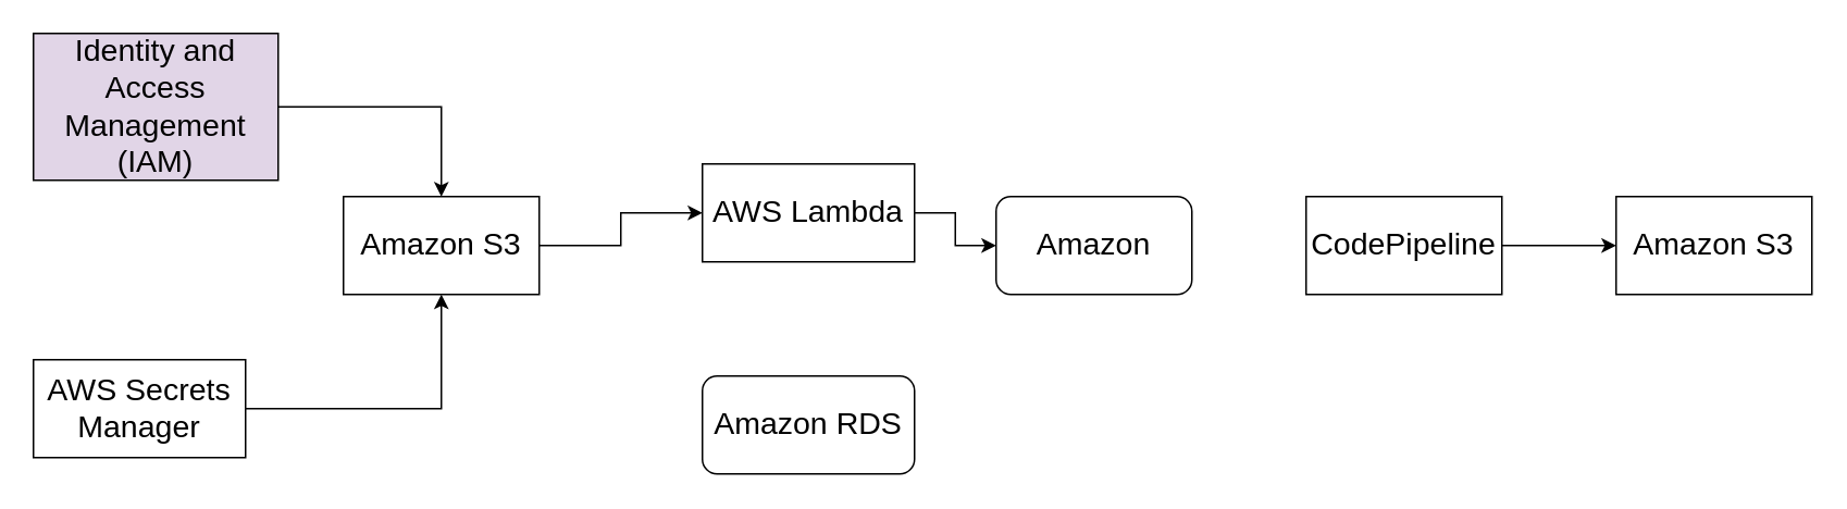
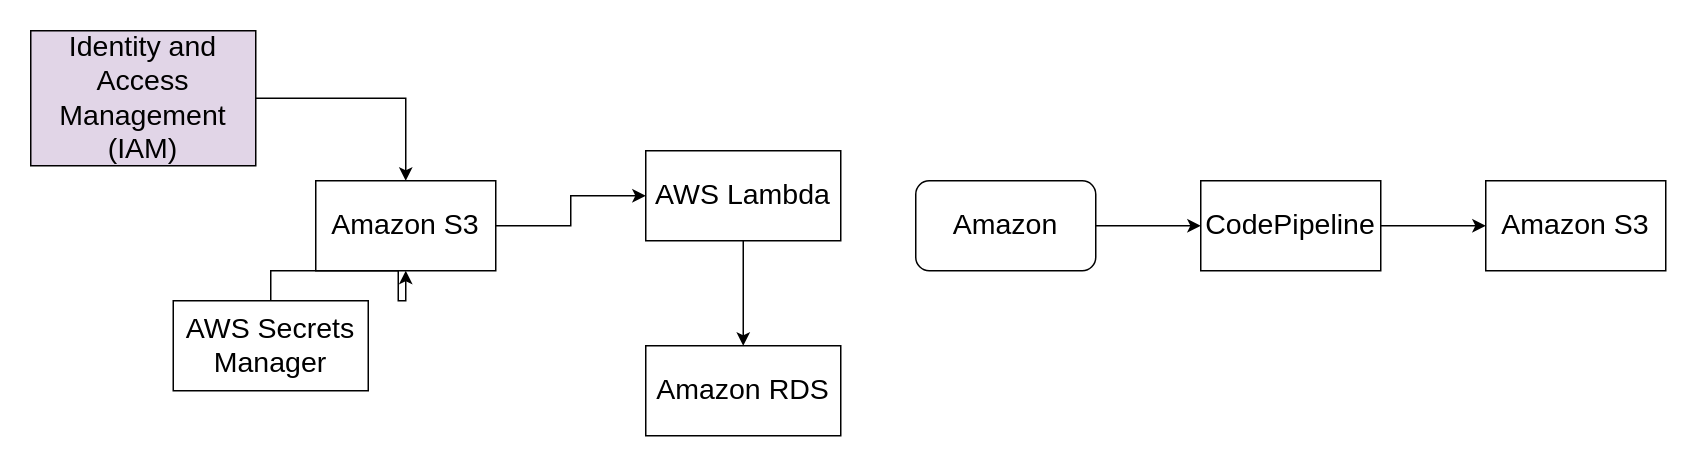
  <mxCell id="0" />
  <mxCell id="1" parent="0" />
- <mxCell id="3" value="" style="edgeStyle=orthogonalEdgeStyle;rounded=0;orthogonalLoop=1;jettySize=auto;html=1;" edge="1" parent="1" source="4" target="10"><mxGeometry relative="1" as="geometry" /></mxCell>
+ <mxCell id="2" value="" style="edgeStyle=orthogonalEdgeStyle;rounded=0;orthogonalLoop=1;jettySize=auto;html=1;" parent="1" source="4" target="5" edge="1"><mxGeometry relative="1" as="geometry" /></mxCell>
  <mxCell id="4" value="AWS Lambda" style="rounded=0;whiteSpace=wrap;html=1;fontSize=19;" parent="1" vertex="1"><mxGeometry x="430" y="100" width="130" height="60" as="geometry" /></mxCell>
- <mxCell id="5" value="Amazon RDS" style="whiteSpace=wrap;html=1;fontSize=19;rounded=1;" parent="1" vertex="1"><mxGeometry x="430" y="230" width="130" height="60" as="geometry" /></mxCell>
+ <mxCell id="5" value="Amazon RDS" style="rounded=0;whiteSpace=wrap;html=1;fontSize=19;" parent="1" vertex="1"><mxGeometry x="430" y="230" width="130" height="60" as="geometry" /></mxCell>
  <mxCell id="6" value="" style="edgeStyle=orthogonalEdgeStyle;rounded=0;orthogonalLoop=1;jettySize=auto;html=1;" parent="1" source="7" target="4" edge="1"><mxGeometry relative="1" as="geometry" /></mxCell>
  <mxCell id="7" value="Amazon S3" style="rounded=0;whiteSpace=wrap;html=1;fontSize=19;" parent="1" vertex="1"><mxGeometry x="210" y="120" width="120" height="60" as="geometry" /></mxCell>
  <mxCell id="8" value="Amazon S3" style="rounded=0;whiteSpace=wrap;html=1;fontSize=19;" parent="1" vertex="1"><mxGeometry x="990" y="120" width="120" height="60" as="geometry" /></mxCell>
+ <mxCell id="9" value="" style="edgeStyle=orthogonalEdgeStyle;rounded=0;orthogonalLoop=1;jettySize=auto;html=1;" edge="1" parent="1" source="10" target="16"><mxGeometry relative="1" as="geometry" /></mxCell>
  <mxCell id="10" value="Amazon" style="rounded=1;whiteSpace=wrap;html=1;fontSize=19;" parent="1" vertex="1"><mxGeometry x="610" y="120" width="120" height="60" as="geometry" /></mxCell>
  <mxCell id="11" style="edgeStyle=orthogonalEdgeStyle;rounded=0;orthogonalLoop=1;jettySize=auto;html=1;" edge="1" parent="1" source="12" target="7"><mxGeometry relative="1" as="geometry" /></mxCell>
  <mxCell id="12" value="Identity and Access Management (IAM)" style="rounded=0;whiteSpace=wrap;html=1;fontSize=19;fillColor=#e1d5e7;" vertex="1" parent="1"><mxGeometry x="20" y="20" width="150" height="90" as="geometry" /></mxCell>
  <mxCell id="13" style="edgeStyle=orthogonalEdgeStyle;rounded=0;orthogonalLoop=1;jettySize=auto;html=1;" edge="1" parent="1" source="14" target="7"><mxGeometry relative="1" as="geometry" /></mxCell>
- <mxCell id="14" value="AWS Secrets Manager" style="rounded=0;whiteSpace=wrap;html=1;fontSize=19;" vertex="1" parent="1"><mxGeometry x="20" y="220" width="130" height="60" as="geometry" /></mxCell>
+ <mxCell id="14" value="AWS Secrets Manager" style="rounded=0;whiteSpace=wrap;html=1;fontSize=19;" vertex="1" parent="1"><mxGeometry x="115" y="200" width="130" height="60" as="geometry" /></mxCell>
  <mxCell id="15" value="" style="edgeStyle=orthogonalEdgeStyle;rounded=0;orthogonalLoop=1;jettySize=auto;html=1;" edge="1" parent="1" source="16" target="8"><mxGeometry relative="1" as="geometry" /></mxCell>
  <mxCell id="16" value="CodePipeline" style="rounded=0;whiteSpace=wrap;html=1;fontSize=19;" vertex="1" parent="1"><mxGeometry x="800" y="120" width="120" height="60" as="geometry" /></mxCell>
